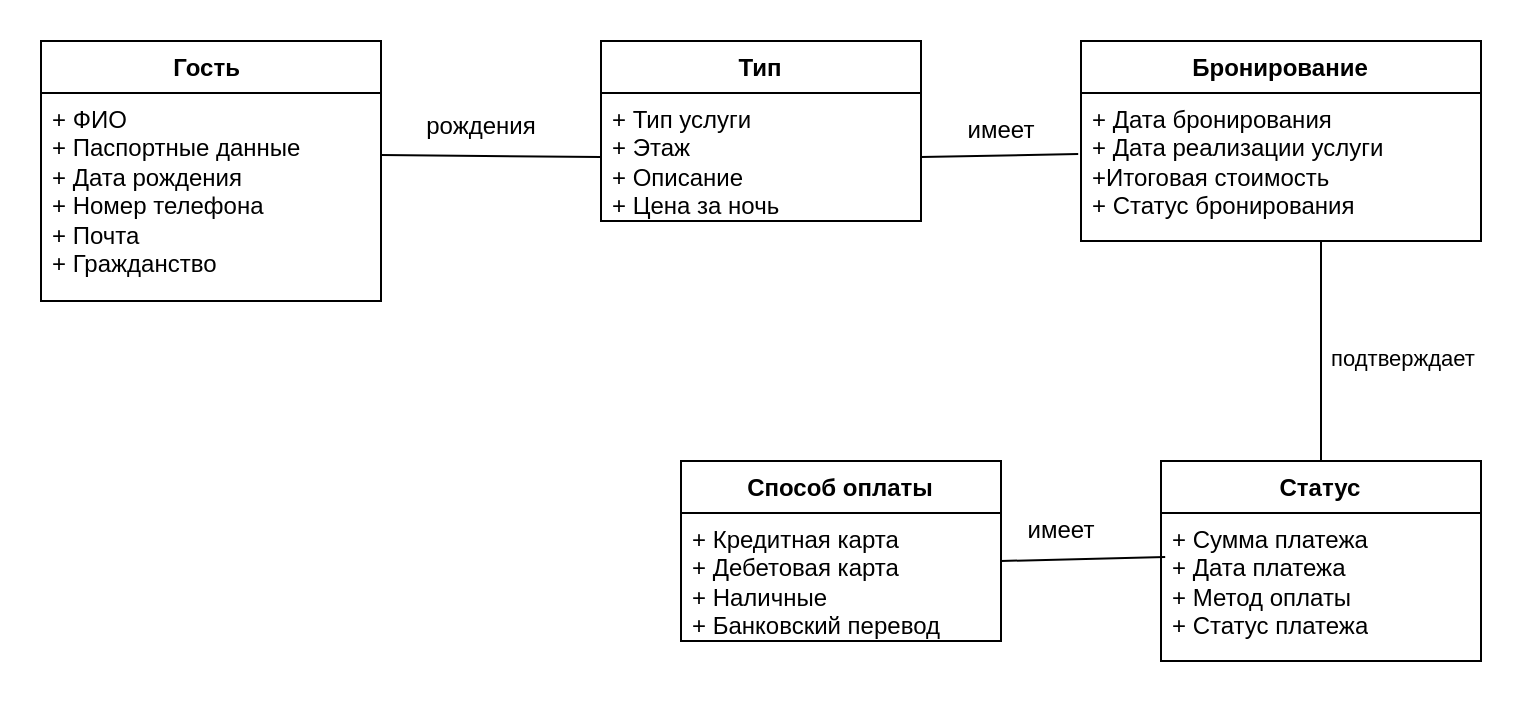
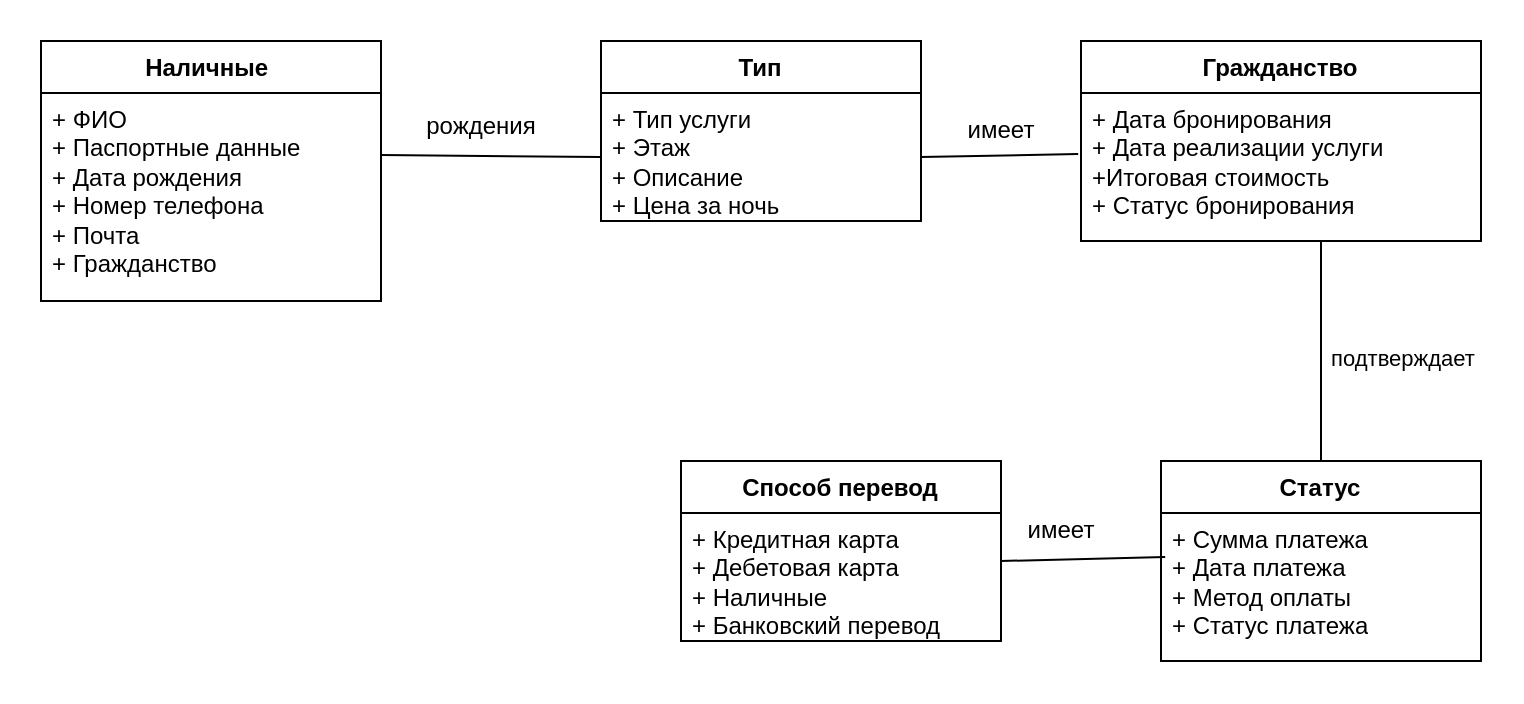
  <mxCell id="0" />
  <mxCell id="1" parent="0" />
  <mxCell id="2" value="Статус" style="swimlane;fontStyle=1;align=center;verticalAlign=top;childLayout=stackLayout;horizontal=1;startSize=26;horizontalStack=0;resizeParent=1;resizeParentMax=0;resizeLast=0;collapsible=1;marginBottom=0;whiteSpace=wrap;html=1;" vertex="1" parent="1"><mxGeometry x="580" y="230" width="160" height="100" as="geometry" /></mxCell>
  <mxCell id="3" value="+ Сумма платежа&lt;div&gt;+ Дата платежа&lt;/div&gt;&lt;div&gt;+ Метод оплаты&lt;/div&gt;&lt;div&gt;+ Статус платежа&lt;br&gt;&lt;div&gt;&lt;br&gt;&lt;/div&gt;&lt;/div&gt;" style="text;strokeColor=none;fillColor=none;align=left;verticalAlign=top;spacingLeft=4;spacingRight=4;overflow=hidden;rotatable=0;points=[[0,0.5],[1,0.5]];portConstraint=eastwest;whiteSpace=wrap;html=1;" vertex="1" parent="2"><mxGeometry y="26" width="160" height="74" as="geometry" /></mxCell>
- <mxCell id="4" value="Способ оплаты" style="swimlane;fontStyle=1;align=center;verticalAlign=top;childLayout=stackLayout;horizontal=1;startSize=26;horizontalStack=0;resizeParent=1;resizeParentMax=0;resizeLast=0;collapsible=1;marginBottom=0;whiteSpace=wrap;html=1;" vertex="1" parent="1"><mxGeometry x="340" y="230" width="160" height="90" as="geometry" /></mxCell>
+ <mxCell id="4" value="Способ перевод" style="swimlane;fontStyle=1;align=center;verticalAlign=top;childLayout=stackLayout;horizontal=1;startSize=26;horizontalStack=0;resizeParent=1;resizeParentMax=0;resizeLast=0;collapsible=1;marginBottom=0;whiteSpace=wrap;html=1;" vertex="1" parent="1"><mxGeometry x="340" y="230" width="160" height="90" as="geometry" /></mxCell>
  <mxCell id="5" value="+ Кредитная карта&lt;div&gt;+ Дебетовая карта&lt;/div&gt;&lt;div&gt;+ Наличные&amp;nbsp;&lt;/div&gt;&lt;div&gt;+ Банковский перевод&lt;/div&gt;" style="text;strokeColor=none;fillColor=none;align=left;verticalAlign=top;spacingLeft=4;spacingRight=4;overflow=hidden;rotatable=0;points=[[0,0.5],[1,0.5]];portConstraint=eastwest;whiteSpace=wrap;html=1;" vertex="1" parent="4"><mxGeometry y="26" width="160" height="64" as="geometry" /></mxCell>
- <mxCell id="6" value="Бронирование" style="swimlane;fontStyle=1;align=center;verticalAlign=top;childLayout=stackLayout;horizontal=1;startSize=26;horizontalStack=0;resizeParent=1;resizeParentMax=0;resizeLast=0;collapsible=1;marginBottom=0;whiteSpace=wrap;html=1;" vertex="1" parent="1"><mxGeometry x="540" y="20" width="200" height="100" as="geometry" /></mxCell>
+ <mxCell id="6" value="Гражданство" style="swimlane;fontStyle=1;align=center;verticalAlign=top;childLayout=stackLayout;horizontal=1;startSize=26;horizontalStack=0;resizeParent=1;resizeParentMax=0;resizeLast=0;collapsible=1;marginBottom=0;whiteSpace=wrap;html=1;" vertex="1" parent="1"><mxGeometry x="540" y="20" width="200" height="100" as="geometry" /></mxCell>
  <mxCell id="7" value="+ Дата бронирования&lt;div&gt;+ Дата реализации услуги&lt;/div&gt;&lt;div&gt;&lt;span style=&quot;background-color: transparent; color: light-dark(rgb(0, 0, 0), rgb(255, 255, 255));&quot;&gt;+Итоговая стоимость&amp;nbsp;&lt;/span&gt;&lt;/div&gt;&lt;div&gt;&lt;span style=&quot;background-color: transparent; color: light-dark(rgb(0, 0, 0), rgb(255, 255, 255));&quot;&gt;+ Статус бронирования&lt;/span&gt;&lt;/div&gt;&lt;div&gt;&lt;br&gt;&lt;/div&gt;" style="text;strokeColor=none;fillColor=none;align=left;verticalAlign=top;spacingLeft=4;spacingRight=4;overflow=hidden;rotatable=0;points=[[0,0.5],[1,0.5]];portConstraint=eastwest;whiteSpace=wrap;html=1;" vertex="1" parent="6"><mxGeometry y="26" width="200" height="74" as="geometry" /></mxCell>
  <mxCell id="8" value="Тип" style="swimlane;fontStyle=1;align=center;verticalAlign=top;childLayout=stackLayout;horizontal=1;startSize=26;horizontalStack=0;resizeParent=1;resizeParentMax=0;resizeLast=0;collapsible=1;marginBottom=0;whiteSpace=wrap;html=1;" vertex="1" parent="1"><mxGeometry x="300" y="20" width="160" height="90" as="geometry" /></mxCell>
  <mxCell id="9" value="+ Тип услуги&lt;div&gt;+ Этаж&lt;/div&gt;&lt;div&gt;+ Описание&lt;/div&gt;&lt;div&gt;&lt;div&gt;+ Цена за ночь&amp;nbsp;&lt;/div&gt;&lt;/div&gt;" style="text;strokeColor=none;fillColor=none;align=left;verticalAlign=top;spacingLeft=4;spacingRight=4;overflow=hidden;rotatable=0;points=[[0,0.5],[1,0.5]];portConstraint=eastwest;whiteSpace=wrap;html=1;" vertex="1" parent="8"><mxGeometry y="26" width="160" height="64" as="geometry" /></mxCell>
- <mxCell id="10" value="Гость&amp;nbsp;" style="swimlane;fontStyle=1;align=center;verticalAlign=top;childLayout=stackLayout;horizontal=1;startSize=26;horizontalStack=0;resizeParent=1;resizeParentMax=0;resizeLast=0;collapsible=1;marginBottom=0;whiteSpace=wrap;html=1;" vertex="1" parent="1"><mxGeometry x="20" y="20" width="170" height="130" as="geometry" /></mxCell>
+ <mxCell id="10" value="Наличные&amp;nbsp;" style="swimlane;fontStyle=1;align=center;verticalAlign=top;childLayout=stackLayout;horizontal=1;startSize=26;horizontalStack=0;resizeParent=1;resizeParentMax=0;resizeLast=0;collapsible=1;marginBottom=0;whiteSpace=wrap;html=1;" vertex="1" parent="1"><mxGeometry x="20" y="20" width="170" height="130" as="geometry" /></mxCell>
  <mxCell id="11" value="+ ФИО&lt;div style=&quot;forced-color-adjust: none;&quot;&gt;+ Паспортные данные&lt;/div&gt;&lt;div style=&quot;forced-color-adjust: none;&quot;&gt;+ Дата рождения&lt;/div&gt;&lt;div style=&quot;forced-color-adjust: none;&quot;&gt;+ Номер телефона&amp;nbsp;&lt;/div&gt;&lt;div style=&quot;forced-color-adjust: none;&quot;&gt;+ Почта&lt;/div&gt;&lt;div style=&quot;forced-color-adjust: none;&quot;&gt;+ Гражданство&lt;br style=&quot;forced-color-adjust: none;&quot;&gt;&lt;div style=&quot;forced-color-adjust: none;&quot;&gt;&lt;br style=&quot;forced-color-adjust: none; color: rgb(0, 0, 0); font-family: Helvetica; font-size: 12px; font-style: normal; font-variant-ligatures: normal; font-variant-caps: normal; font-weight: 400; letter-spacing: normal; orphans: 2; text-align: left; text-indent: 0px; text-transform: none; widows: 2; word-spacing: 0px; -webkit-text-stroke-width: 0px; white-space: normal; background-color: rgb(236, 236, 236); text-decoration-thickness: initial; text-decoration-style: initial; text-decoration-color: initial;&quot;&gt;&lt;br&gt;&lt;br&gt;&lt;/div&gt;&lt;/div&gt;" style="text;strokeColor=none;fillColor=none;align=left;verticalAlign=top;spacingLeft=4;spacingRight=4;overflow=hidden;rotatable=0;points=[[0,0.5],[1,0.5]];portConstraint=eastwest;whiteSpace=wrap;html=1;" vertex="1" parent="10"><mxGeometry y="26" width="170" height="104" as="geometry" /></mxCell>
  <mxCell id="12" value="" style="endArrow=none;html=1;rounded=0;exitX=0;exitY=0.5;exitDx=0;exitDy=0;" edge="1" parent="1" source="9"><mxGeometry width="50" height="50" relative="1" as="geometry"><mxPoint x="290" y="390" as="sourcePoint" /><mxPoint x="190" y="77" as="targetPoint" /></mxGeometry></mxCell>
  <mxCell id="13" value="рождения" style="text;html=1;align=center;verticalAlign=middle;resizable=0;points=[];autosize=1;strokeColor=none;fillColor=none;" vertex="1" parent="1"><mxGeometry x="200" y="48" width="80" height="30" as="geometry" /></mxCell>
  <mxCell id="14" value="" style="endArrow=none;html=1;rounded=0;entryX=-0.007;entryY=0.412;entryDx=0;entryDy=0;entryPerimeter=0;" edge="1" parent="1" target="7"><mxGeometry width="50" height="50" relative="1" as="geometry"><mxPoint x="460" y="78" as="sourcePoint" /><mxPoint x="510" y="28" as="targetPoint" /></mxGeometry></mxCell>
  <mxCell id="15" value="имеет" style="text;html=1;align=center;verticalAlign=middle;resizable=0;points=[];autosize=1;strokeColor=none;fillColor=none;" vertex="1" parent="1"><mxGeometry x="470" y="50" width="60" height="30" as="geometry" /></mxCell>
  <mxCell id="16" value="" style="endArrow=none;html=1;rounded=0;exitX=0.5;exitY=0;exitDx=0;exitDy=0;" edge="1" parent="1" source="2"><mxGeometry width="50" height="50" relative="1" as="geometry"><mxPoint x="610" y="170" as="sourcePoint" /><mxPoint x="660" y="120" as="targetPoint" /></mxGeometry></mxCell>
  <mxCell id="17" value="подтверждает" style="edgeLabel;html=1;align=center;verticalAlign=middle;resizable=0;points=[];" vertex="1" connectable="0" parent="16"><mxGeometry x="-0.054" y="-7" relative="1" as="geometry"><mxPoint x="33" as="offset" /></mxGeometry></mxCell>
  <mxCell id="18" value="" style="endArrow=none;html=1;rounded=0;entryX=0.013;entryY=0.297;entryDx=0;entryDy=0;entryPerimeter=0;" edge="1" parent="1" target="3"><mxGeometry width="50" height="50" relative="1" as="geometry"><mxPoint x="500" y="280" as="sourcePoint" /><mxPoint x="550" y="230" as="targetPoint" /></mxGeometry></mxCell>
  <mxCell id="19" value="имеет" style="text;html=1;align=center;verticalAlign=middle;resizable=0;points=[];autosize=1;strokeColor=none;fillColor=none;" vertex="1" parent="1"><mxGeometry x="500" y="250" width="60" height="30" as="geometry" /></mxCell>
